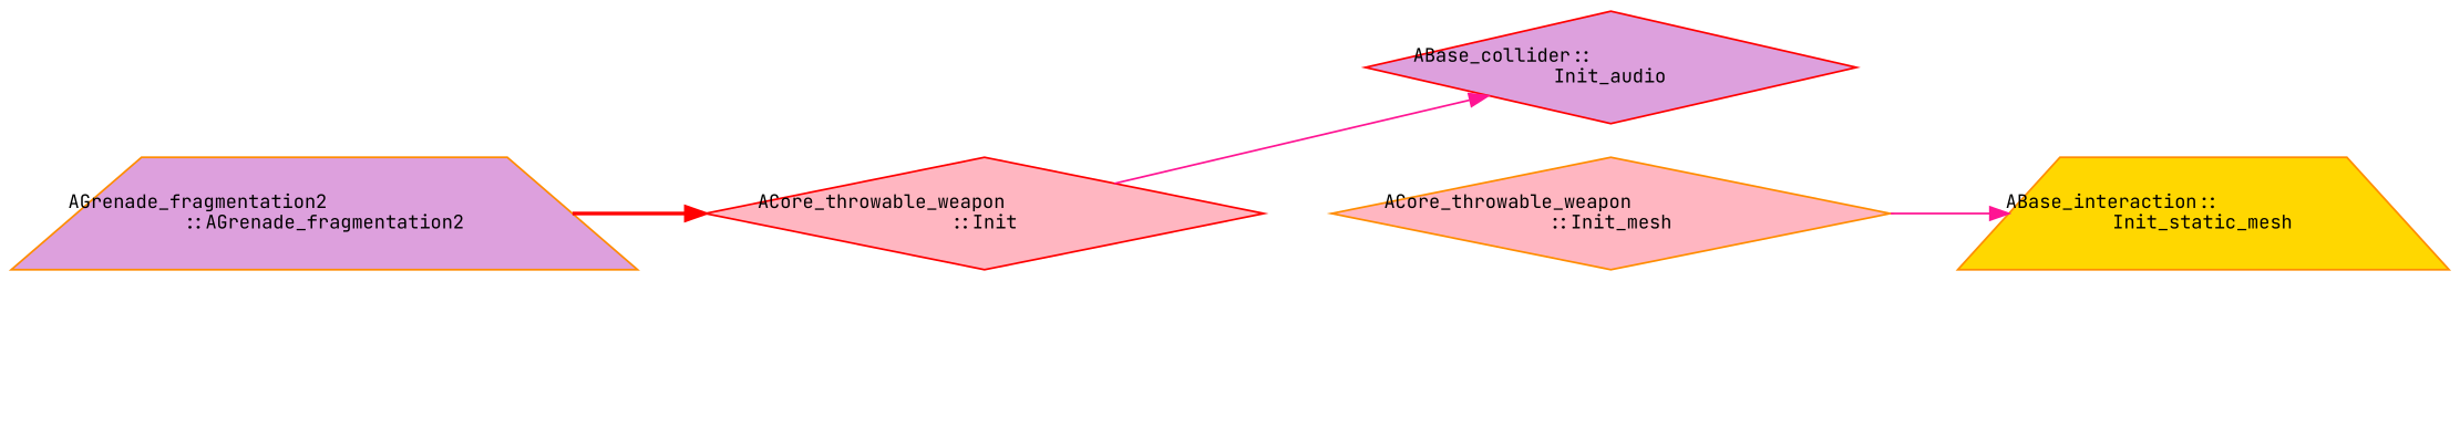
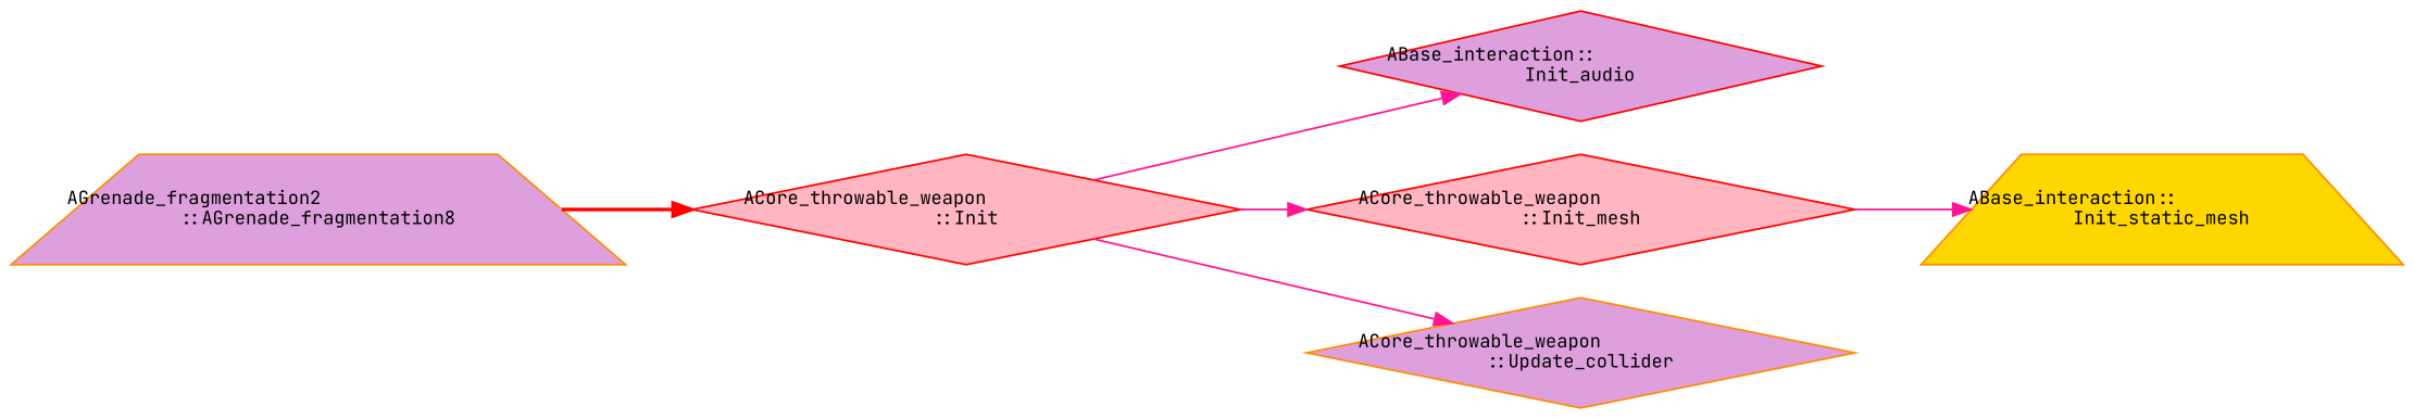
  digraph {
    fontname="JetBrains Mono"
    rankdir=LR
    node [color=darkorange fillcolor=plum fontname="JetBrains Mono" fontsize=10 shape=diamond style=filled]
    edge [color=deeppink fontname="JetBrains Mono" fontsize=10 labelfontname=Helvetica labelfontsize=10 style=solid]
-   n1 [fontcolor=black height=0.2 label="AGrenade_fragmentation2\l::AGrenade_fragmentation2" shape=trapezium width=0.4]
+   n1 [fontcolor=black height=0.2 label="AGrenade_fragmentation2\l::AGrenade_fragmentation8" shape=trapezium width=0.4]
    n2 [color=red fillcolor=lightpink height=0.2 label="ACore_throwable_weapon\l::Init" width=0.4]
-   n3 [color=red height=0.2 label="ABase_collider::\lInit_audio" width=0.4]
-   n4 [fillcolor=lightpink height=0.2 label="ACore_throwable_weapon\l::Init_mesh" width=0.4]
+   n3 [color=red height=0.2 label="ABase_interaction::\lInit_audio" width=0.4]
+   n4 [color=red fillcolor=lightpink height=0.2 label="ACore_throwable_weapon\l::Init_mesh" width=0.4]
+   n5 [height=0.2 label="ACore_throwable_weapon\l::Update_collider" width=0.4]
    n6 [fillcolor=gold height=0.2 label="ABase_interaction::\lInit_static_mesh" shape=trapezium width=0.4]
    n1 -> n2 [color=red style=bold]
    n2 -> n3
+   n2 -> n4
+   n2 -> n5
    n4 -> n6
  }
